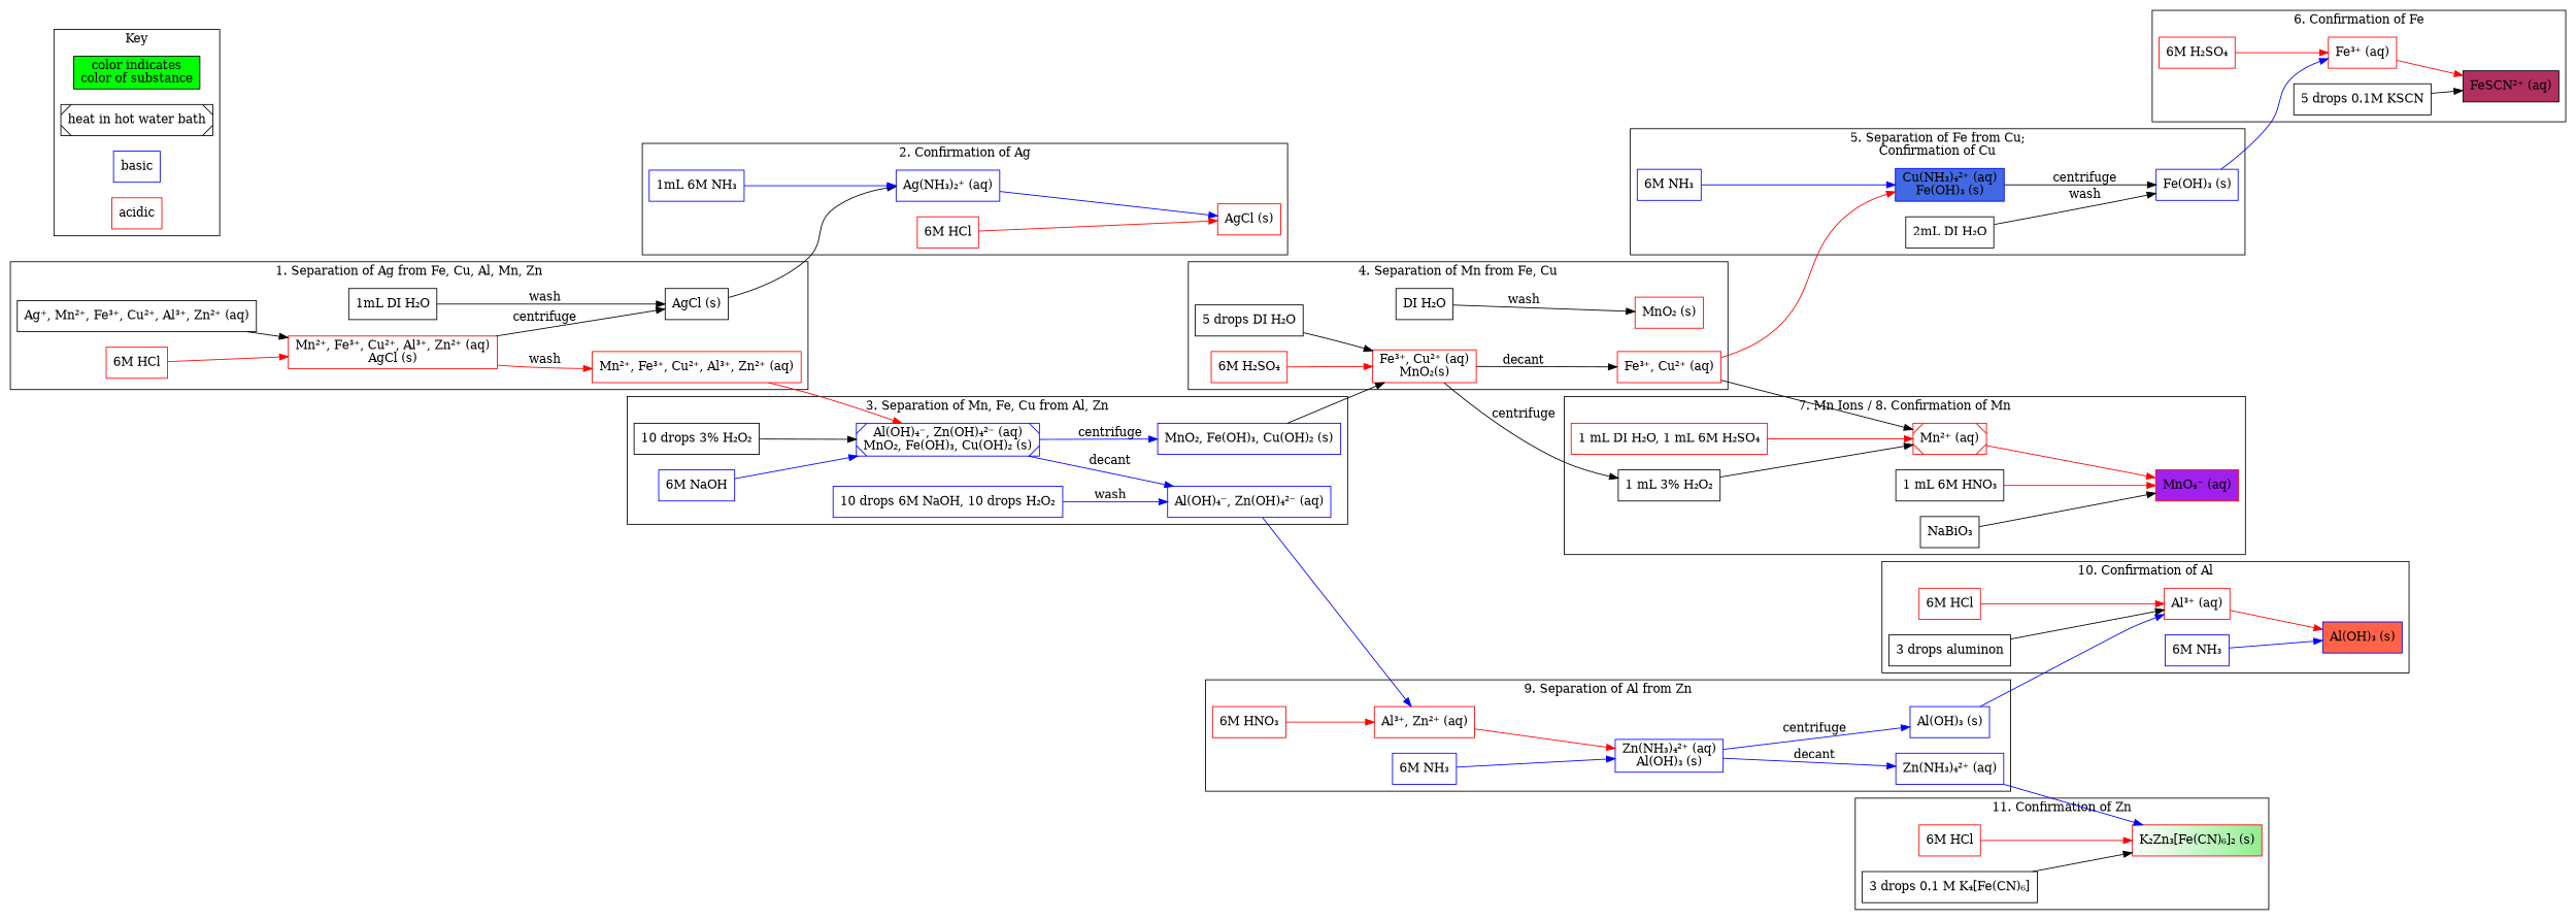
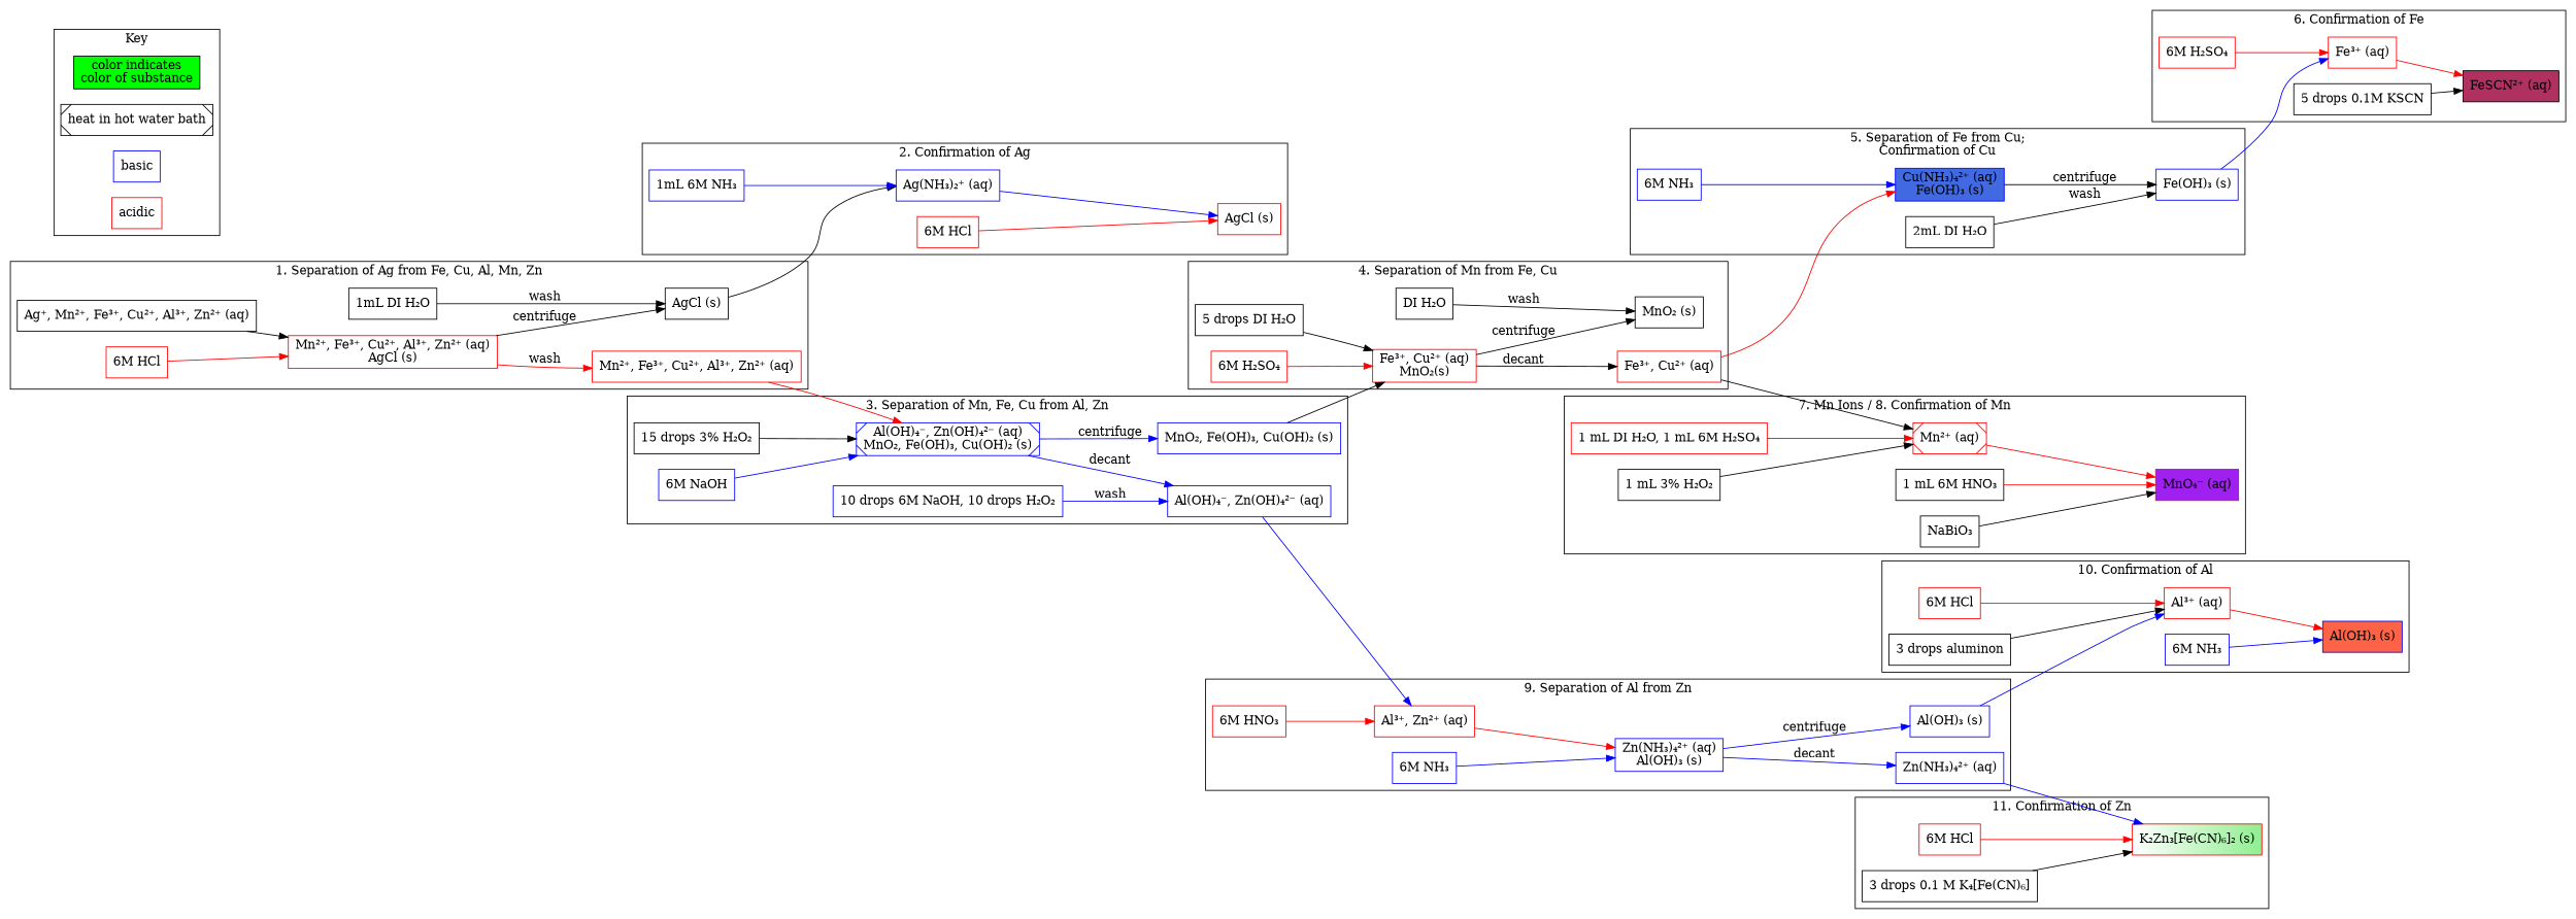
  digraph {
    newrank=true
    rankdir=LR
    node [shape=rect color=red]
    n1 [label="Ag⁺, Mn²⁺, Fe³⁺, Cu²⁺, Al³⁺, Zn²⁺ (aq)" color=""]
    n2 [label="Mn²⁺, Fe³⁺, Cu²⁺, Al³⁺, Zn²⁺ (aq)\nAgCl (s)"]
    n3 [label="6M HCl"]
    n4 [label="AgCl (s)" color=""]
    n5 [label="Mn²⁺, Fe³⁺, Cu²⁺, Al³⁺, Zn²⁺ (aq)"]
    n6 [label="1mL DI H₂O" color=""]
    n7 [color=blue label="Ag(NH₃)₂⁺ (aq)"]
    n8 [color=blue label="1mL 6M NH₃"]
    n9 [label="AgCl (s)"]
    n10 [label="6M HCl"]
    n11 [color=blue label="Al(OH)₄⁻, Zn(OH)₄²⁻ (aq)\nMnO₂, Fe(OH)₃, Cu(OH)₂ (s)" style=diagonals]
-   n12 [label="10 drops 3% H₂O₂" color=""]
+   n12 [label="15 drops 3% H₂O₂" color=""]
    n13 [color=blue label="6M NaOH"]
    n14 [color=blue label="MnO₂, Fe(OH)₃, Cu(OH)₂ (s)"]
    n15 [color=blue label="Al(OH)₄⁻, Zn(OH)₄²⁻ (aq)"]
    n16 [color=blue label="10 drops 6M NaOH, 10 drops H₂O₂"]
    n17 [label="Fe³⁺, Cu²⁺ (aq)\nMnO₂(s)"]
    n18 [label="5 drops DI H₂O" color=""]
    n19 [label="6M H₂SO₄"]
-   n20 [label="MnO₂ (s)"]
+   n20 [label="MnO₂ (s)" color=""]
    n21 [label="Fe³⁺, Cu²⁺ (aq)"]
    n22 [label="DI H₂O" color=""]
    n23 [color=blue fillcolor=royalblue label="Cu(NH₃)₄²⁺ (aq)\nFe(OH)₃ (s)" style=filled]
    n24 [color=blue label="6M NH₃"]
    n25 [color=blue label="Fe(OH)₃ (s)"]
    n26 [label="2mL DI H₂O" color=""]
    n27 [label="Fe³⁺ (aq)"]
    n28 [label="6M H₂SO₄"]
    n29 [color=black fillcolor=maroon label="FeSCN²⁺ (aq)" style=filled]
    n30 [label="5 drops 0.1M KSCN" color=""]
    n31 [label="Mn²⁺ (aq)" style=diagonals]
    n32 [label="1 mL DI H₂O, 1 mL 6M H₂SO₄"]
    n33 [label="1 mL 3% H₂O₂" color=""]
    n34 [fillcolor=purple label="MnO₄⁻ (aq)" style=filled]
    n35 [color=black label="1 mL 6M HNO₃"]
    n36 [label="NaBiO₃" color=""]
    n37 [label="Al³⁺, Zn²⁺ (aq)"]
    n38 [label="6M HNO₃"]
    n39 [color=blue label="Zn(NH₃)₄²⁺ (aq)\nAl(OH)₃ (s)"]
    n40 [color=blue label="6M NH₃"]
    n41 [color=blue label="Al(OH)₃ (s)"]
    n42 [color=blue label="Zn(NH₃)₄²⁺ (aq)"]
    n43 [label="Al³⁺ (aq)"]
    n44 [label="6M HCl"]
    n45 [label="3 drops aluminon" color=""]
    n46 [color=blue fillcolor=tomato label="Al(OH)₃ (s)" style=filled]
    n47 [color=blue label="6M NH₃"]
    n48 [fillcolor="white:lightgreen" label="K₂Zn₃[Fe(CN)₆]₂ (s)" style=filled]
    n49 [label="6M HCl"]
    n50 [label="3 drops 0.1 M K₄[Fe(CN)₆]" color=""]
    n51 [fillcolor=lime label="color indicates\ncolor of substance" style=filled color=""]
    n52 [label="heat in hot water bath" style=diagonals color=""]
    n53 [color=blue label=basic]
    n54 [label=acidic]
    subgraph cluster_1 {
      label="1. Separation of Ag from Fe, Cu, Al, Mn, Zn"
      n1
      n2
      n3
      n4
      n5
      n6
    }
    subgraph cluster_2 {
      label="2. Confirmation of Ag"
      n7
      n8
      n9
      n10
    }
    subgraph cluster_3 {
      label="3. Separation of Mn, Fe, Cu from Al, Zn"
      n11
      n12
      n13
      n14
      n15
      n16
    }
    subgraph cluster_4 {
      label="4. Separation of Mn from Fe, Cu"
      n17
      n18
      n19
      n20
      n21
      n22
    }
    subgraph cluster_5 {
      label="5. Separation of Fe from Cu;\nConfirmation of Cu"
      n23
      n24
      n25
      n26
    }
    subgraph cluster_6 {
      label="6. Confirmation of Fe"
      n27
      n28
      n29
      n30
    }
    subgraph cluster_7 {
      label="7. Mn Ions / 8. Confirmation of Mn"
      n31
      n32
      n33
      n34
      n35
      n36
    }
    subgraph cluster_8 {
      label="9. Separation of Al from Zn"
      n37
      n38
      n39
      n40
      n41
      n42
    }
    subgraph cluster_9 {
      label="10. Confirmation of Al"
      n43
      n44
      n45
      n46
      n47
    }
    subgraph cluster_10 {
      label="11. Confirmation of Zn"
      n48
      n49
      n50
    }
    subgraph cluster_11 {
      label=Key
      n51
      n52
      n53
      n54
    }
    n1 -> n2
    n2 -> n4 [label=centrifuge]
    n2 -> n5 [color=red label=wash]
    n3 -> n2 [color=red]
    n4 -> n7
    n5 -> n11 [color=red]
    n6 -> n4 [label=wash]
    n7 -> n9 [color=blue]
    n8 -> n7 [color=blue]
    n10 -> n9 [color=red]
    n11 -> n14 [color=blue label=centrifuge]
    n11 -> n15 [color=blue label=decant]
    n12 -> n11
    n13 -> n11 [color=blue]
    n14 -> n17
    n15 -> n37 [color=blue]
    n16 -> n15 [color=blue label=wash]
-   n17 -> n33 [label=centrifuge]
+   n17 -> n20 [label=centrifuge]
    n17 -> n21 [label=decant]
    n18 -> n17
    n19 -> n17 [color=red]
    n21 -> n23 [color=red]
    n21 -> n31
    n22 -> n20 [label=wash]
    n23 -> n25 [label=centrifuge]
    n24 -> n23 [color=blue]
    n25 -> n27 [color=blue]
    n26 -> n25 [label=wash]
    n27 -> n29 [color=red]
    n28 -> n27 [color=red]
    n30 -> n29
    n31 -> n34 [color=red]
    n32 -> n31 [color=red]
    n33 -> n31
    n35 -> n34 [color=red]
    n36 -> n34
    n37 -> n39 [color=red]
    n38 -> n37 [color=red]
    n39 -> n41 [color=blue label=centrifuge]
    n39 -> n42 [color=blue label=decant]
    n40 -> n39 [color=blue]
    n41 -> n43 [color=blue]
    n42 -> n48 [color=blue]
    n43 -> n46 [color=red]
    n44 -> n43 [color=red]
    n45 -> n43
    n47 -> n46 [color=blue]
    n49 -> n48 [color=red]
    n50 -> n48
  }
